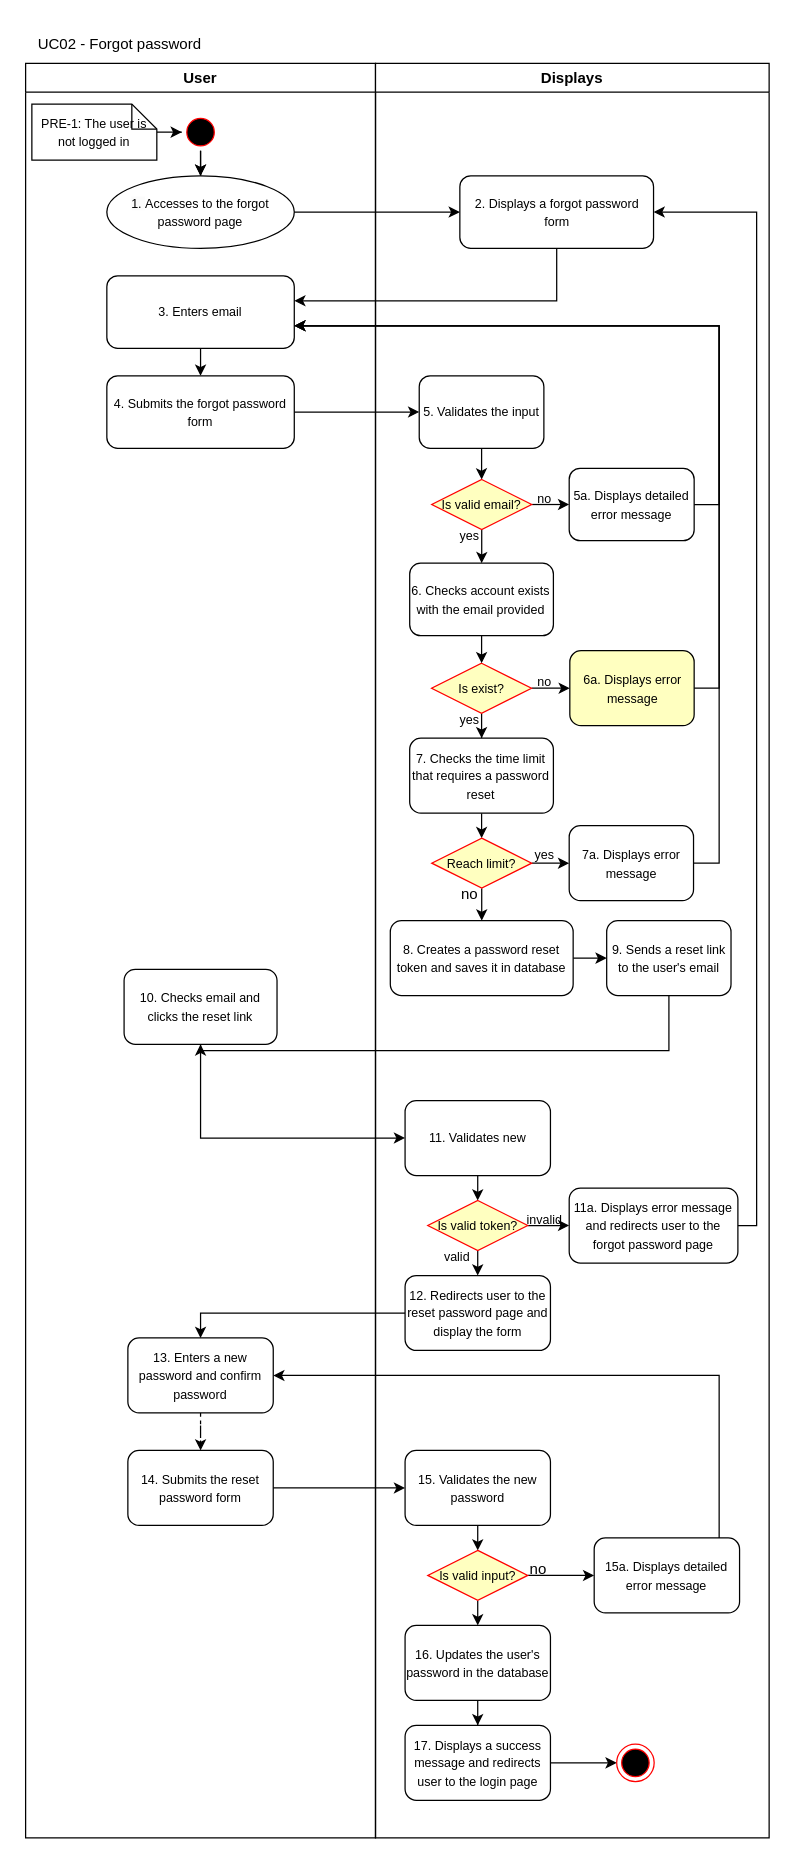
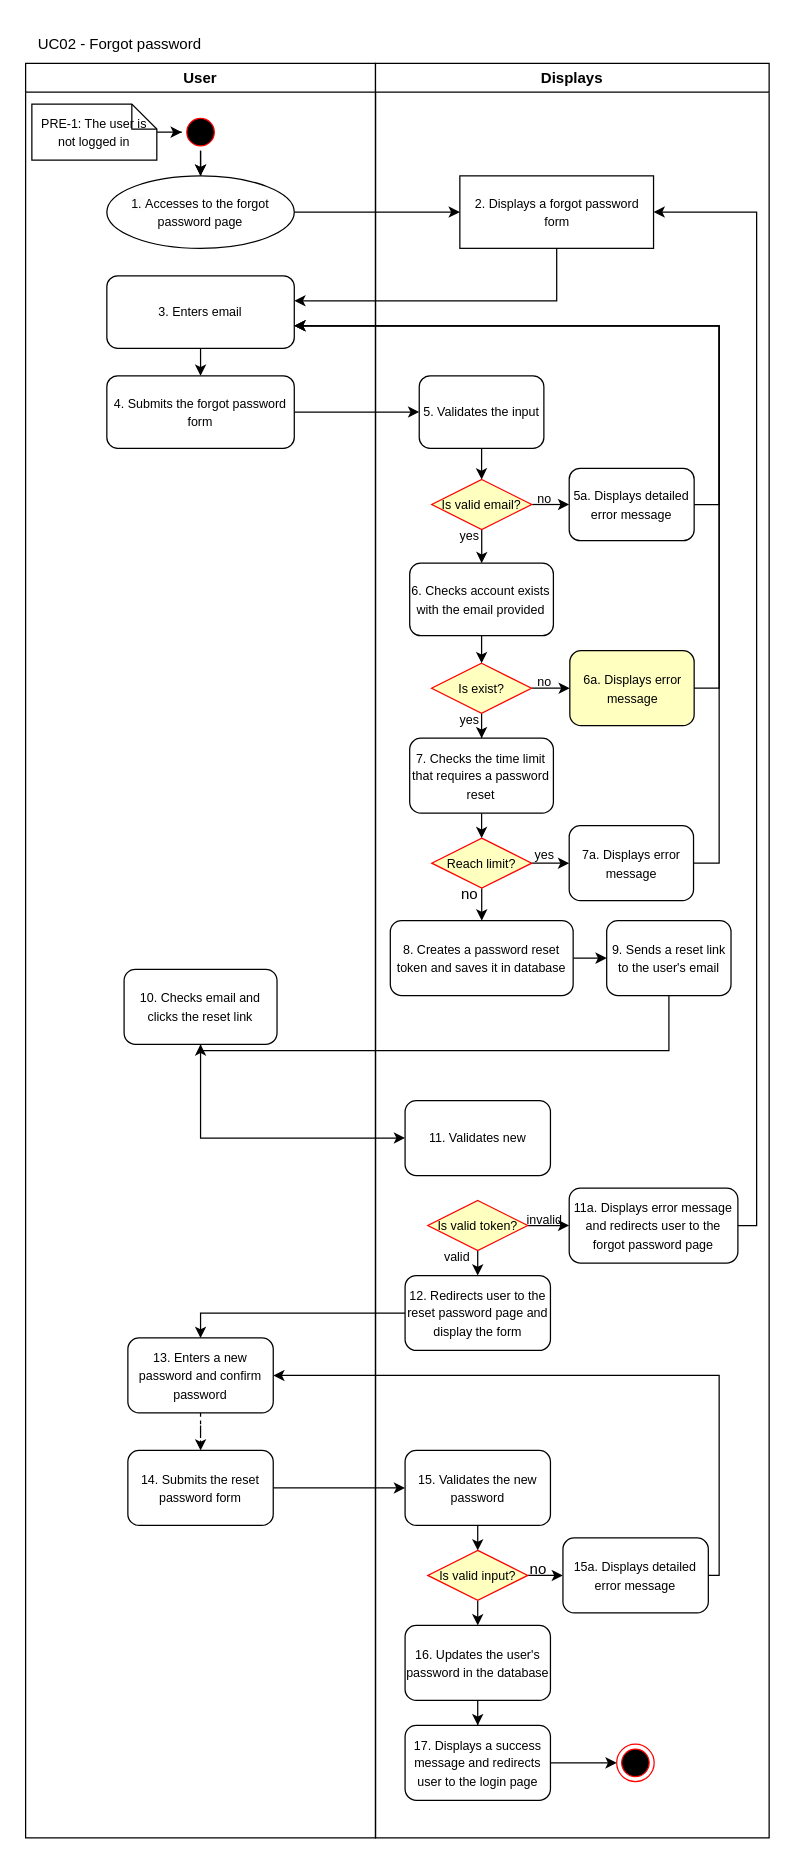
  <mxCell id="0" />
  <mxCell id="1" parent="0" />
  <mxCell id="2" value="User" style="swimlane;whiteSpace=wrap;labelBackgroundColor=none;" parent="1" vertex="1"><mxGeometry x="20" y="50" width="280" height="1420" as="geometry" /></mxCell>
  <mxCell id="3" value="" style="edgeStyle=orthogonalEdgeStyle;rounded=0;orthogonalLoop=1;jettySize=auto;html=1;" parent="2" source="5" target="6" edge="1"><mxGeometry relative="1" as="geometry"><mxPoint x="139.983" y="82" as="targetPoint" /><Array as="points" /></mxGeometry></mxCell>
  <mxCell id="4" value="" style="edgeStyle=orthogonalEdgeStyle;rounded=0;orthogonalLoop=1;jettySize=auto;html=1;" parent="2" source="5" target="6" edge="1"><mxGeometry relative="1" as="geometry" /></mxCell>
  <mxCell id="5" value="" style="ellipse;shape=startState;fillColor=#000000;strokeColor=#ff0000;" parent="2" vertex="1"><mxGeometry x="125" y="40" width="30" height="30" as="geometry" /></mxCell>
  <mxCell id="6" value="&lt;font style=&quot;font-size: 10px;&quot;&gt;&lt;span style=&quot;color: rgb(0, 0, 0); font-family: Helvetica; font-style: normal; font-variant-ligatures: normal; font-variant-caps: normal; font-weight: 400; letter-spacing: normal; orphans: 2; text-align: center; text-indent: 0px; text-transform: none; widows: 2; word-spacing: 0px; -webkit-text-stroke-width: 0px; background-color: rgb(251, 251, 251); text-decoration-thickness: initial; text-decoration-style: initial; text-decoration-color: initial; float: none; display: inline !important;&quot;&gt;1.&amp;nbsp;&lt;/span&gt;Accesses to the forgot password page&lt;/font&gt;" style="ellipse;whiteSpace=wrap;html=1;verticalAlign=middle;" parent="2" vertex="1"><mxGeometry x="65" y="90" width="150" height="58" as="geometry" /></mxCell>
  <mxCell id="7" value="" style="edgeStyle=orthogonalEdgeStyle;rounded=0;orthogonalLoop=1;jettySize=auto;html=1;" parent="2" source="8" target="9" edge="1"><mxGeometry relative="1" as="geometry"><mxPoint x="140.034" y="258" as="sourcePoint" /><mxPoint x="140.029" y="250" as="targetPoint" /></mxGeometry></mxCell>
  <mxCell id="8" value="&lt;font style=&quot;font-size: 10px;&quot;&gt;&lt;font style=&quot;border-color: var(--border-color); font-size: 10px;&quot;&gt;3.&amp;nbsp;&lt;/font&gt;Enters email&lt;/font&gt;" style="rounded=1;whiteSpace=wrap;html=1;verticalAlign=middle;" parent="2" vertex="1"><mxGeometry x="65" y="170" width="150" height="58" as="geometry" /></mxCell>
  <mxCell id="9" value="&lt;font style=&quot;font-size: 10px;&quot;&gt;4. Submits the forgot password form&lt;/font&gt;" style="rounded=1;whiteSpace=wrap;html=1;verticalAlign=middle;" parent="2" vertex="1"><mxGeometry x="65" y="250" width="150" height="58" as="geometry" /></mxCell>
  <mxCell id="10" value="" style="edgeStyle=orthogonalEdgeStyle;rounded=0;orthogonalLoop=1;jettySize=auto;html=1;" parent="2" source="11" target="5" edge="1"><mxGeometry relative="1" as="geometry"><Array as="points" /></mxGeometry></mxCell>
  <mxCell id="11" value="&lt;span style=&quot;font-size: 10px;&quot;&gt;PRE-1: The user is not logged in&lt;/span&gt;" style="shape=note;size=20;whiteSpace=wrap;html=1;" parent="2" vertex="1"><mxGeometry x="5" y="32.5" width="100" height="45" as="geometry" /></mxCell>
  <mxCell id="12" value="&lt;span style=&quot;font-size: 10px;&quot;&gt;10. Checks email and clicks the reset link&lt;/span&gt;" style="rounded=1;whiteSpace=wrap;html=1;verticalAlign=middle;" vertex="1" parent="2"><mxGeometry x="78.8" y="725" width="122.39" height="60" as="geometry" /></mxCell>
  <mxCell id="13" value="" style="edgeStyle=orthogonalEdgeStyle;rounded=0;orthogonalLoop=1;jettySize=auto;html=1;dashed=1;" edge="1" parent="2" source="14" target="15"><mxGeometry relative="1" as="geometry" /></mxCell>
  <mxCell id="14" value="&lt;span style=&quot;font-size: 10px;&quot;&gt;13. Enters a new password and confirm password&lt;/span&gt;" style="rounded=1;whiteSpace=wrap;html=1;verticalAlign=middle;" vertex="1" parent="2"><mxGeometry x="81.83" y="1020" width="116.34" height="60" as="geometry" /></mxCell>
  <mxCell id="15" value="&lt;span style=&quot;font-size: 10px;&quot;&gt;14. Submits the reset password form&lt;/span&gt;" style="rounded=1;whiteSpace=wrap;html=1;verticalAlign=middle;" vertex="1" parent="2"><mxGeometry x="81.82" y="1110" width="116.34" height="60" as="geometry" /></mxCell>
  <mxCell id="16" value="Displays" style="swimlane;whiteSpace=wrap" parent="1" vertex="1"><mxGeometry x="300" y="50" width="315" height="1420" as="geometry" /></mxCell>
  <mxCell id="17" style="edgeStyle=orthogonalEdgeStyle;rounded=0;orthogonalLoop=1;jettySize=auto;html=1;" parent="16" source="18" target="21" edge="1"><mxGeometry relative="1" as="geometry" /></mxCell>
  <mxCell id="18" value="&lt;font style=&quot;font-size: 10px;&quot;&gt;5. Validates the input&lt;/font&gt;" style="rounded=1;whiteSpace=wrap;html=1;verticalAlign=middle;" parent="16" vertex="1"><mxGeometry x="34.99" y="250" width="99.75" height="58" as="geometry" /></mxCell>
  <mxCell id="19" style="edgeStyle=orthogonalEdgeStyle;rounded=0;orthogonalLoop=1;jettySize=auto;html=1;" parent="16" source="21" target="30" edge="1"><mxGeometry relative="1" as="geometry"><Array as="points" /><mxPoint x="85" y="400" as="targetPoint" /></mxGeometry></mxCell>
  <mxCell id="20" style="edgeStyle=orthogonalEdgeStyle;rounded=0;orthogonalLoop=1;jettySize=auto;html=1;" parent="16" source="21" target="22" edge="1"><mxGeometry relative="1" as="geometry"><Array as="points"><mxPoint x="155" y="353" /><mxPoint x="155" y="353" /></Array></mxGeometry></mxCell>
  <mxCell id="21" value="Is valid email?" style="rhombus;fillColor=#ffffc0;strokeColor=#ff0000;whiteSpace=wrap;fontSize=10;" parent="16" vertex="1"><mxGeometry x="45.0" y="333" width="80" height="40" as="geometry" /></mxCell>
  <mxCell id="22" value="&lt;font style=&quot;font-size: 10px;&quot;&gt;5a. Displays detailed error message&lt;/font&gt;" style="rounded=1;whiteSpace=wrap;html=1;verticalAlign=middle;" parent="16" vertex="1"><mxGeometry x="155" y="324" width="100" height="58" as="geometry" /></mxCell>
  <mxCell id="23" value="&lt;font size=&quot;1&quot;&gt;yes&lt;/font&gt;" style="text;html=1;align=center;verticalAlign=middle;resizable=0;points=[];autosize=1;strokeColor=none;fillColor=none;" parent="16" vertex="1"><mxGeometry x="55" y="363" width="40" height="30" as="geometry" /></mxCell>
  <mxCell id="24" value="&lt;font size=&quot;1&quot;&gt;no&lt;/font&gt;" style="text;html=1;align=center;verticalAlign=middle;resizable=0;points=[];autosize=1;strokeColor=none;fillColor=none;" parent="16" vertex="1"><mxGeometry x="120" y="333" width="30" height="30" as="geometry" /></mxCell>
- <mxCell id="25" value="&lt;font style=&quot;font-size: 10px;&quot;&gt;&lt;font style=&quot;font-size: 10px;&quot;&gt;2.&amp;nbsp;&lt;/font&gt;Displays a forgot password form&lt;/font&gt;" style="rounded=1;whiteSpace=wrap;html=1;verticalAlign=middle;" parent="16" vertex="1"><mxGeometry x="67.5" y="90" width="155" height="58" as="geometry" /></mxCell>
+ <mxCell id="25" value="&lt;font style=&quot;font-size: 10px;&quot;&gt;&lt;font style=&quot;font-size: 10px;&quot;&gt;2.&amp;nbsp;&lt;/font&gt;Displays a forgot password form&lt;/font&gt;" style="whiteSpace=wrap;html=1;verticalAlign=middle;rounded=0;" parent="16" vertex="1"><mxGeometry x="67.5" y="90" width="155" height="58" as="geometry" /></mxCell>
  <mxCell id="26" value="" style="edgeStyle=orthogonalEdgeStyle;rounded=0;orthogonalLoop=1;jettySize=auto;html=1;" parent="16" source="28" target="31" edge="1"><mxGeometry relative="1" as="geometry" /></mxCell>
  <mxCell id="27" style="edgeStyle=orthogonalEdgeStyle;rounded=0;orthogonalLoop=1;jettySize=auto;html=1;" edge="1" parent="16" source="28" target="35"><mxGeometry relative="1" as="geometry"><mxPoint x="85" y="550" as="targetPoint" /></mxGeometry></mxCell>
  <mxCell id="28" value="Is exist?" style="rhombus;fillColor=#ffffc0;strokeColor=#ff0000;whiteSpace=wrap;fontSize=10;" parent="16" vertex="1"><mxGeometry x="44.87" y="480" width="80" height="40" as="geometry" /></mxCell>
  <mxCell id="29" value="" style="edgeStyle=orthogonalEdgeStyle;rounded=0;orthogonalLoop=1;jettySize=auto;html=1;" parent="16" source="30" target="28" edge="1"><mxGeometry relative="1" as="geometry" /></mxCell>
  <mxCell id="30" value="&lt;font style=&quot;font-size: 10px;&quot;&gt;6. Checks account exists with the email provided&lt;/font&gt;" style="rounded=1;whiteSpace=wrap;html=1;verticalAlign=middle;" parent="16" vertex="1"><mxGeometry x="27.36" y="400" width="115" height="58" as="geometry" /></mxCell>
  <mxCell id="31" value="&lt;font style=&quot;font-size: 10px;&quot;&gt;&lt;font style=&quot;font-size: 10px;&quot;&gt;6a.&amp;nbsp;&lt;/font&gt;Displays error message&lt;/font&gt;" style="rounded=1;whiteSpace=wrap;html=1;verticalAlign=middle;fillColor=#ffffc0;" parent="16" vertex="1"><mxGeometry x="155.5" y="470" width="99.5" height="60" as="geometry" /></mxCell>
  <mxCell id="32" value="&lt;font style=&quot;font-size: 10px;&quot;&gt;no&lt;/font&gt;" style="text;html=1;align=center;verticalAlign=middle;resizable=0;points=[];autosize=1;strokeColor=none;fillColor=none;" parent="16" vertex="1"><mxGeometry x="120" y="480" width="30" height="30" as="geometry" /></mxCell>
  <mxCell id="33" value="&lt;font style=&quot;font-size: 10px;&quot;&gt;yes&lt;/font&gt;" style="text;html=1;align=center;verticalAlign=middle;resizable=0;points=[];autosize=1;strokeColor=none;fillColor=none;" parent="16" vertex="1"><mxGeometry x="55" y="510" width="40" height="30" as="geometry" /></mxCell>
  <mxCell id="34" value="" style="edgeStyle=orthogonalEdgeStyle;rounded=0;orthogonalLoop=1;jettySize=auto;html=1;" edge="1" parent="16" source="35" target="38"><mxGeometry relative="1" as="geometry" /></mxCell>
  <mxCell id="35" value="&lt;span style=&quot;font-size: 10px;&quot;&gt;7. Checks the time limit that requires a password reset&lt;/span&gt;" style="rounded=1;whiteSpace=wrap;html=1;verticalAlign=middle;" vertex="1" parent="16"><mxGeometry x="27.35" y="540" width="115.01" height="60" as="geometry" /></mxCell>
  <mxCell id="36" style="edgeStyle=orthogonalEdgeStyle;rounded=0;orthogonalLoop=1;jettySize=auto;html=1;" edge="1" parent="16" source="38" target="39"><mxGeometry relative="1" as="geometry" /></mxCell>
  <mxCell id="37" value="" style="edgeStyle=orthogonalEdgeStyle;rounded=0;orthogonalLoop=1;jettySize=auto;html=1;" edge="1" parent="16" source="38" target="42"><mxGeometry relative="1" as="geometry"><mxPoint x="85.069" y="680" as="targetPoint" /></mxGeometry></mxCell>
  <mxCell id="38" value="Reach limit?" style="rhombus;fillColor=#ffffc0;strokeColor=#ff0000;whiteSpace=wrap;fontSize=10;" vertex="1" parent="16"><mxGeometry x="45" y="620" width="80" height="40" as="geometry" /></mxCell>
  <mxCell id="39" value="&lt;font style=&quot;font-size: 10px;&quot;&gt;&lt;font style=&quot;font-size: 10px;&quot;&gt;7a.&amp;nbsp;&lt;/font&gt;Displays error message&lt;/font&gt;" style="rounded=1;whiteSpace=wrap;html=1;verticalAlign=middle;" vertex="1" parent="16"><mxGeometry x="155" y="610" width="99.5" height="60" as="geometry" /></mxCell>
  <mxCell id="40" value="no" style="text;html=1;align=center;verticalAlign=middle;resizable=0;points=[];autosize=1;strokeColor=none;fillColor=none;" vertex="1" parent="16"><mxGeometry x="55" y="650" width="40" height="30" as="geometry" /></mxCell>
  <mxCell id="41" value="" style="edgeStyle=orthogonalEdgeStyle;rounded=0;orthogonalLoop=1;jettySize=auto;html=1;" edge="1" parent="16" source="42" target="43"><mxGeometry relative="1" as="geometry" /></mxCell>
  <mxCell id="42" value="&lt;span style=&quot;font-size: 10px;&quot;&gt;8. Creates a password reset token and saves it in database&lt;/span&gt;" style="rounded=1;whiteSpace=wrap;html=1;verticalAlign=middle;" parent="16" vertex="1"><mxGeometry x="11.84" y="686" width="146.33" height="60" as="geometry" /></mxCell>
  <mxCell id="43" value="&lt;font style=&quot;font-size: 10px;&quot;&gt;9. Sends a reset link to the user's email&lt;/font&gt;" style="rounded=1;whiteSpace=wrap;html=1;verticalAlign=middle;" vertex="1" parent="16"><mxGeometry x="185.0" y="686" width="99.5" height="60" as="geometry" /></mxCell>
- <mxCell id="44" value="" style="edgeStyle=orthogonalEdgeStyle;rounded=0;orthogonalLoop=1;jettySize=auto;html=1;" edge="1" parent="16" source="45" target="48"><mxGeometry relative="1" as="geometry" /></mxCell>
  <mxCell id="45" value="&lt;span style=&quot;font-size: 10px;&quot;&gt;11. Validates new&lt;/span&gt;" style="rounded=1;whiteSpace=wrap;html=1;verticalAlign=middle;" vertex="1" parent="16"><mxGeometry x="23.66" y="830" width="116.34" height="60" as="geometry" /></mxCell>
  <mxCell id="46" style="edgeStyle=orthogonalEdgeStyle;rounded=0;orthogonalLoop=1;jettySize=auto;html=1;" edge="1" parent="16" source="48" target="49"><mxGeometry relative="1" as="geometry" /></mxCell>
  <mxCell id="47" value="" style="edgeStyle=orthogonalEdgeStyle;rounded=0;orthogonalLoop=1;jettySize=auto;html=1;" edge="1" parent="16" source="48" target="52"><mxGeometry relative="1" as="geometry" /></mxCell>
  <mxCell id="48" value="Is valid token?" style="rhombus;fillColor=#ffffc0;strokeColor=#ff0000;whiteSpace=wrap;fontSize=10;" vertex="1" parent="16"><mxGeometry x="41.83" y="910" width="80" height="40" as="geometry" /></mxCell>
  <mxCell id="49" value="&lt;font style=&quot;font-size: 10px;&quot;&gt;11a. Displays error message and redirects user to the forgot password page&lt;/font&gt;" style="rounded=1;whiteSpace=wrap;html=1;verticalAlign=middle;" vertex="1" parent="16"><mxGeometry x="155" y="900" width="135" height="60" as="geometry" /></mxCell>
  <mxCell id="50" value="invalid" style="text;html=1;align=center;verticalAlign=middle;resizable=0;points=[];autosize=1;strokeColor=none;fillColor=none;fontSize=10;" vertex="1" parent="16"><mxGeometry x="110" y="910" width="50" height="30" as="geometry" /></mxCell>
  <mxCell id="51" style="edgeStyle=orthogonalEdgeStyle;rounded=0;orthogonalLoop=1;jettySize=auto;html=1;" edge="1" parent="16" source="49" target="25"><mxGeometry relative="1" as="geometry"><mxPoint x="-144" y="830" as="sourcePoint" /><mxPoint x="34" y="870" as="targetPoint" /><Array as="points"><mxPoint x="305" y="930" /><mxPoint x="305" y="119" /></Array></mxGeometry></mxCell>
  <mxCell id="52" value="&lt;span style=&quot;font-size: 10px;&quot;&gt;12. Redirects user to the reset password page and display the form&lt;/span&gt;" style="rounded=1;whiteSpace=wrap;html=1;verticalAlign=middle;" vertex="1" parent="16"><mxGeometry x="23.66" y="970" width="116.34" height="60" as="geometry" /></mxCell>
  <mxCell id="53" value="&lt;font style=&quot;font-size: 10px;&quot;&gt;valid&lt;/font&gt;" style="text;html=1;align=center;verticalAlign=middle;resizable=0;points=[];autosize=1;strokeColor=none;fillColor=none;" vertex="1" parent="16"><mxGeometry x="45" y="940" width="40" height="30" as="geometry" /></mxCell>
  <mxCell id="54" value="" style="edgeStyle=orthogonalEdgeStyle;rounded=0;orthogonalLoop=1;jettySize=auto;html=1;" edge="1" parent="16" source="55" target="58"><mxGeometry relative="1" as="geometry" /></mxCell>
  <mxCell id="55" value="&lt;span style=&quot;font-size: 10px;&quot;&gt;15. Validates the new password&lt;/span&gt;" style="rounded=1;whiteSpace=wrap;html=1;verticalAlign=middle;" vertex="1" parent="16"><mxGeometry x="23.66" y="1110" width="116.34" height="60" as="geometry" /></mxCell>
  <mxCell id="56" value="" style="edgeStyle=orthogonalEdgeStyle;rounded=0;orthogonalLoop=1;jettySize=auto;html=1;" edge="1" parent="16" source="58" target="59"><mxGeometry relative="1" as="geometry" /></mxCell>
  <mxCell id="57" value="" style="edgeStyle=orthogonalEdgeStyle;rounded=0;orthogonalLoop=1;jettySize=auto;html=1;" edge="1" parent="16" source="58" target="62"><mxGeometry relative="1" as="geometry" /></mxCell>
  <mxCell id="58" value="Is valid input?" style="rhombus;fillColor=#ffffc0;strokeColor=#ff0000;whiteSpace=wrap;fontSize=10;" vertex="1" parent="16"><mxGeometry x="41.83" y="1190" width="80" height="40" as="geometry" /></mxCell>
- <mxCell id="59" value="&lt;span style=&quot;font-size: 10px;&quot;&gt;15a. Displays detailed error message&lt;/span&gt;" style="rounded=1;whiteSpace=wrap;html=1;verticalAlign=middle;" vertex="1" parent="16"><mxGeometry x="175" y="1180" width="116.34" height="60" as="geometry" /></mxCell>
+ <mxCell id="59" value="&lt;span style=&quot;font-size: 10px;&quot;&gt;15a. Displays detailed error message&lt;/span&gt;" style="rounded=1;whiteSpace=wrap;html=1;verticalAlign=middle;" vertex="1" parent="16"><mxGeometry x="150" y="1180" width="116.34" height="60" as="geometry" /></mxCell>
  <mxCell id="60" value="no" style="text;html=1;align=center;verticalAlign=middle;resizable=0;points=[];autosize=1;strokeColor=none;fillColor=none;" vertex="1" parent="16"><mxGeometry x="110" y="1190" width="40" height="30" as="geometry" /></mxCell>
  <mxCell id="61" value="" style="edgeStyle=orthogonalEdgeStyle;rounded=0;orthogonalLoop=1;jettySize=auto;html=1;" edge="1" parent="16" source="62" target="64"><mxGeometry relative="1" as="geometry" /></mxCell>
  <mxCell id="62" value="&lt;span style=&quot;font-size: 10px;&quot;&gt;16. Updates the user's password in the database&lt;/span&gt;" style="rounded=1;whiteSpace=wrap;html=1;verticalAlign=middle;" vertex="1" parent="16"><mxGeometry x="23.66" y="1250" width="116.34" height="60" as="geometry" /></mxCell>
  <mxCell id="63" value="" style="edgeStyle=orthogonalEdgeStyle;rounded=0;orthogonalLoop=1;jettySize=auto;html=1;" edge="1" parent="16" source="64" target="65"><mxGeometry relative="1" as="geometry" /></mxCell>
  <mxCell id="64" value="&lt;span style=&quot;font-size: 10px;&quot;&gt;17. Displays a success message and redirects user to the login page&lt;/span&gt;" style="rounded=1;whiteSpace=wrap;html=1;verticalAlign=middle;" vertex="1" parent="16"><mxGeometry x="23.66" y="1330" width="116.34" height="60" as="geometry" /></mxCell>
  <mxCell id="65" value="" style="ellipse;html=1;shape=endState;fillColor=#000000;strokeColor=#ff0000;" vertex="1" parent="16"><mxGeometry x="193" y="1345" width="30" height="30" as="geometry" /></mxCell>
  <mxCell id="66" style="edgeStyle=orthogonalEdgeStyle;rounded=0;orthogonalLoop=1;jettySize=auto;html=1;" parent="1" source="9" target="18" edge="1"><mxGeometry relative="1" as="geometry"><mxPoint x="237.5" y="329.029" as="sourcePoint" /></mxGeometry></mxCell>
  <mxCell id="67" style="edgeStyle=orthogonalEdgeStyle;rounded=0;orthogonalLoop=1;jettySize=auto;html=1;" parent="1" source="22" target="8" edge="1"><mxGeometry relative="1" as="geometry"><Array as="points"><mxPoint x="575" y="403" /><mxPoint x="575" y="260" /></Array><mxPoint x="237.5" y="278.966" as="targetPoint" /></mxGeometry></mxCell>
  <mxCell id="68" value="UC02 - Forgot password" style="text;html=1;align=center;verticalAlign=middle;resizable=0;points=[];autosize=1;strokeColor=none;fillColor=none;" parent="1" vertex="1"><mxGeometry x="20" y="20" width="150" height="30" as="geometry" /></mxCell>
  <mxCell id="69" value="" style="edgeStyle=orthogonalEdgeStyle;rounded=0;orthogonalLoop=1;jettySize=auto;html=1;" parent="1" source="25" target="8" edge="1"><mxGeometry relative="1" as="geometry"><mxPoint x="160" y="250" as="targetPoint" /><Array as="points"><mxPoint x="445" y="240" /></Array></mxGeometry></mxCell>
  <mxCell id="70" style="edgeStyle=orthogonalEdgeStyle;rounded=0;orthogonalLoop=1;jettySize=auto;html=1;" parent="1" source="31" target="8" edge="1"><mxGeometry relative="1" as="geometry"><Array as="points"><mxPoint x="575" y="550" /><mxPoint x="575" y="260" /></Array><mxPoint x="530" y="384" as="sourcePoint" /><mxPoint x="245" y="270" as="targetPoint" /></mxGeometry></mxCell>
  <mxCell id="71" style="edgeStyle=orthogonalEdgeStyle;rounded=0;orthogonalLoop=1;jettySize=auto;html=1;" parent="1" source="6" target="25" edge="1"><mxGeometry relative="1" as="geometry" /></mxCell>
  <mxCell id="72" style="edgeStyle=orthogonalEdgeStyle;rounded=0;orthogonalLoop=1;jettySize=auto;html=1;" edge="1" parent="1" source="39" target="8"><mxGeometry relative="1" as="geometry"><Array as="points"><mxPoint x="575" y="690" /><mxPoint x="575" y="260" /></Array><mxPoint x="565" y="560" as="sourcePoint" /><mxPoint x="245" y="270" as="targetPoint" /></mxGeometry></mxCell>
  <mxCell id="73" value="&lt;font style=&quot;font-size: 10px;&quot;&gt;yes&lt;/font&gt;" style="text;html=1;align=center;verticalAlign=middle;resizable=0;points=[];autosize=1;strokeColor=none;fillColor=none;" vertex="1" parent="1"><mxGeometry x="415" y="668" width="40" height="30" as="geometry" /></mxCell>
  <mxCell id="74" style="edgeStyle=orthogonalEdgeStyle;rounded=0;orthogonalLoop=1;jettySize=auto;html=1;" edge="1" parent="1" source="43" target="12"><mxGeometry relative="1" as="geometry"><Array as="points"><mxPoint x="535" y="840" /></Array></mxGeometry></mxCell>
  <mxCell id="75" style="edgeStyle=orthogonalEdgeStyle;rounded=0;orthogonalLoop=1;jettySize=auto;html=1;" edge="1" parent="1" source="12" target="45"><mxGeometry relative="1" as="geometry"><Array as="points"><mxPoint x="160" y="910" /></Array></mxGeometry></mxCell>
  <mxCell id="76" value="" style="edgeStyle=orthogonalEdgeStyle;rounded=0;orthogonalLoop=1;jettySize=auto;html=1;" edge="1" parent="1" source="52" target="14"><mxGeometry relative="1" as="geometry"><Array as="points"><mxPoint x="160" y="1050" /></Array></mxGeometry></mxCell>
  <mxCell id="77" style="edgeStyle=orthogonalEdgeStyle;rounded=0;orthogonalLoop=1;jettySize=auto;html=1;" edge="1" parent="1" source="15" target="55"><mxGeometry relative="1" as="geometry" /></mxCell>
  <mxCell id="78" style="edgeStyle=orthogonalEdgeStyle;rounded=0;orthogonalLoop=1;jettySize=auto;html=1;" edge="1" parent="1" source="59" target="14"><mxGeometry relative="1" as="geometry"><Array as="points"><mxPoint x="575" y="1260" /><mxPoint x="575" y="1100" /></Array></mxGeometry></mxCell>
